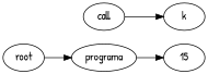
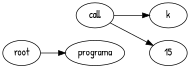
  digraph {
    fontname="Patrick Hand"
    rankdir=LR
    node [fontname="Patrick Hand"]
    edge [fontname="Patrick Hand"]
    n1 [label=k]
    n2 [label=15]
    n3 [label=call]
    n4 [label=programa]
    n5 [label=root]
    n3 -> n1
-   n4 -> n2
+   n3 -> n2
    n5 -> n4
  }
